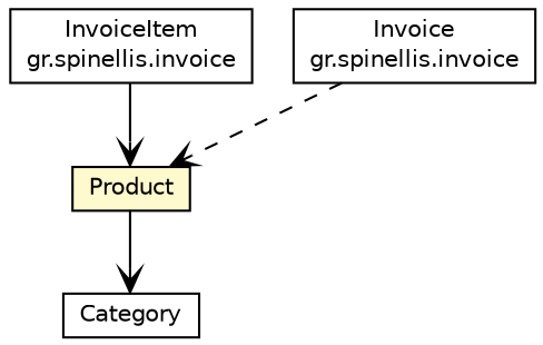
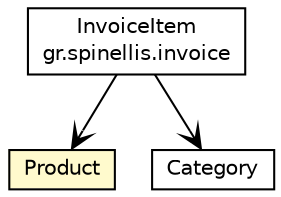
  digraph {
    nodesep=0.25
    ranksep=0.5
    node [fontcolor=black fontname=Helvetica fontsize=10 margin=0 shape=plaintext]
    edge [arrowhead=open color=black fontname=Helvetica fontsize=10 labelfontname=Helvetica labelfontsize=10 weight=1]
    n1 [height=0 label=<<table title="gr.spinellis.invoice.InvoiceItem" border="0" cellborder="1" cellspacing="0" cellpadding="2" href="../invoice/InvoiceItem.html" target="_parent"><tr><td><table border="0" cellspacing="0" cellpadding="1"><tr><td align="center" balign="center"> InvoiceItem </td></tr><tr><td align="center" balign="center"> gr.spinellis.invoice </td></tr></table></td></tr></table>> width=0]
    n2 [height=0 label=<<table title="gr.spinellis.product.Product" border="0" cellborder="1" cellspacing="0" cellpadding="2" bgcolor="lemonChiffon" href="Product.html" target="_parent"><tr><td><table border="0" cellspacing="0" cellpadding="1"><tr><td align="center" balign="center"> Product </td></tr></table></td></tr></table>> width=0]
    n3 [height=0 label=<<table title="gr.spinellis.product.Category" border="0" cellborder="1" cellspacing="0" cellpadding="2" href="Category.html" target="_parent"><tr><td><table border="0" cellspacing="0" cellpadding="1"><tr><td align="center" balign="center"> Category </td></tr></table></td></tr></table>> width=0]
-   n4 [height=0 label=<<table title="gr.spinellis.invoice.Invoice" border="0" cellborder="1" cellspacing="0" cellpadding="2" href="../invoice/Invoice.html" target="_parent"><tr><td><table border="0" cellspacing="0" cellpadding="1"><tr><td align="center" balign="center"> Invoice </td></tr><tr><td align="center" balign="center"> gr.spinellis.invoice </td></tr></table></td></tr></table>> width=0]
    n1 -> n2
-   n2 -> n3
-   n4 -> n2 [style=dashed weight=0]
+   n1 -> n3
  }
